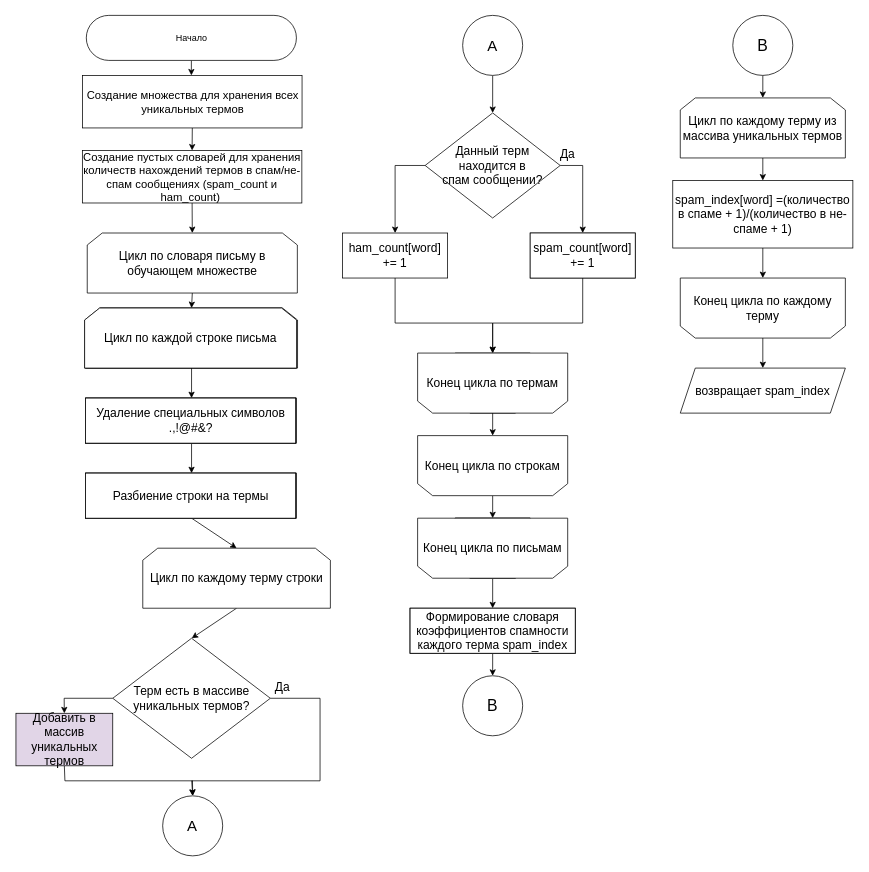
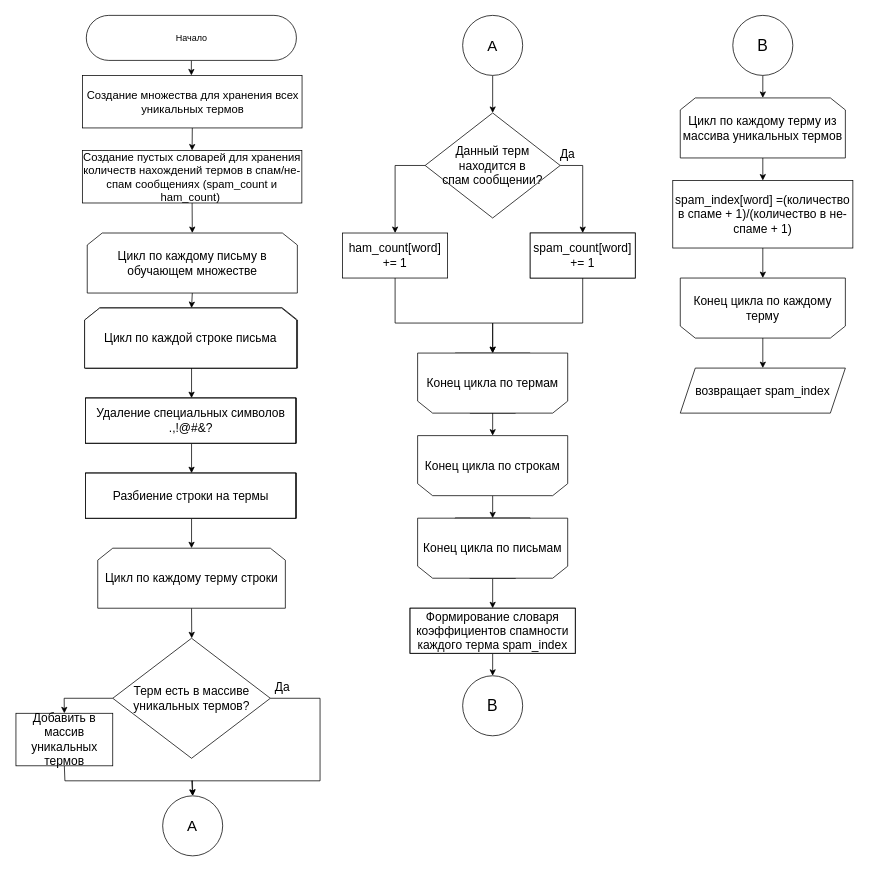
  <mxCell id="0" />
  <mxCell id="1" parent="0" />
  <mxCell id="2" style="edgeStyle=none;html=1;exitX=0.5;exitY=1;exitDx=0;exitDy=0;rounded=0;" parent="1" edge="1"><mxGeometry relative="1" as="geometry"><mxPoint x="566" y="220" as="sourcePoint" /><mxPoint x="526" y="310" as="targetPoint" /><Array as="points"><mxPoint x="526" y="220" /></Array></mxGeometry></mxCell>
  <mxCell id="3" style="edgeStyle=none;html=1;exitX=0.5;exitY=1;exitDx=0;exitDy=0;" parent="1" edge="1"><mxGeometry relative="1" as="geometry"><mxPoint x="254.5" y="80" as="sourcePoint" /><mxPoint x="254.5" y="100" as="targetPoint" /></mxGeometry></mxCell>
  <mxCell id="4" value="Начало" style="rounded=1;whiteSpace=wrap;html=1;arcSize=50;" parent="1" vertex="1"><mxGeometry x="114.5" y="20" width="280" height="60" as="geometry" /></mxCell>
  <mxCell id="5" value="&lt;font style=&quot;font-size: 20px;&quot;&gt;А&lt;/font&gt;" style="ellipse;whiteSpace=wrap;html=1;aspect=fixed;" parent="1" vertex="1"><mxGeometry x="216.25" y="1060" width="80" height="80" as="geometry" /></mxCell>
  <mxCell id="6" style="edgeStyle=none;html=1;exitX=0.5;exitY=1;exitDx=0;exitDy=0;entryX=0.5;entryY=0;entryDx=0;entryDy=0;fontSize=20;" parent="1" source="7" edge="1"><mxGeometry relative="1" as="geometry"><mxPoint x="656" y="150" as="targetPoint" /></mxGeometry></mxCell>
  <mxCell id="7" value="&lt;font style=&quot;font-size: 20px;&quot;&gt;А&lt;/font&gt;" style="ellipse;whiteSpace=wrap;html=1;aspect=fixed;" parent="1" vertex="1"><mxGeometry x="616" y="20" width="80" height="80" as="geometry" /></mxCell>
  <mxCell id="8" style="edgeStyle=none;rounded=0;html=1;exitX=0.5;exitY=1;exitDx=0;exitDy=0;entryX=0.5;entryY=0;entryDx=0;entryDy=0;fontSize=12;" parent="1" source="49" target="32" edge="1"><mxGeometry relative="1" as="geometry"><mxPoint x="256.75" y="290" as="sourcePoint" /></mxGeometry></mxCell>
  <mxCell id="9" style="edgeStyle=none;html=1;exitX=0.5;exitY=1;exitDx=0;exitDy=0;entryX=0.5;entryY=0;entryDx=0;entryDy=0;fontSize=16;" edge="1" parent="1" source="10" target="49"><mxGeometry relative="1" as="geometry" /></mxCell>
  <mxCell id="10" value="Создание множества для хранения всех уникальных термов&lt;br style=&quot;font-size: 15px;&quot;&gt;" style="rounded=0;whiteSpace=wrap;html=1;fontSize=15;" parent="1" vertex="1"><mxGeometry x="109.5" y="100" width="292.5" height="70" as="geometry" /></mxCell>
  <mxCell id="11" style="edgeStyle=none;rounded=0;html=1;exitX=0.5;exitY=1;exitDx=0;exitDy=0;entryX=0.5;entryY=0;entryDx=0;entryDy=0;fontSize=12;" parent="1" source="12" target="14" edge="1"><mxGeometry relative="1" as="geometry" /></mxCell>
  <mxCell id="12" value="Удаление специальных символов .,!@#&amp;amp;?" style="rounded=0;whiteSpace=wrap;html=1;" parent="1" vertex="1"><mxGeometry x="114.75" y="530" width="280" height="60" as="geometry" /></mxCell>
  <mxCell id="13" style="edgeStyle=none;rounded=0;html=1;exitX=0.5;exitY=1;exitDx=0;exitDy=0;entryX=0.5;entryY=0;entryDx=0;entryDy=0;fontSize=12;" parent="1" source="14" target="28" edge="1"><mxGeometry relative="1" as="geometry" /></mxCell>
  <mxCell id="14" value="Разбиение строки на термы" style="rounded=0;whiteSpace=wrap;html=1;" parent="1" vertex="1"><mxGeometry x="114.75" y="630" width="280" height="60" as="geometry" /></mxCell>
  <mxCell id="15" value="" style="endArrow=classic;html=1;exitX=1;exitY=0.5;exitDx=0;exitDy=0;rounded=0;entryX=0.5;entryY=0;entryDx=0;entryDy=0;" parent="1" source="60" target="5" edge="1"><mxGeometry width="50" height="50" relative="1" as="geometry"><mxPoint x="345" y="920" as="sourcePoint" /><mxPoint x="255" y="1160" as="targetPoint" /><Array as="points"><mxPoint x="426" y="930" /><mxPoint x="426" y="1040" /><mxPoint x="255" y="1040" /></Array></mxGeometry></mxCell>
  <mxCell id="16" value="" style="endArrow=classic;html=1;rounded=0;exitX=0;exitY=0.5;exitDx=0;exitDy=0;entryX=0.5;entryY=0;entryDx=0;entryDy=0;" parent="1" source="60" target="61" edge="1"><mxGeometry width="50" height="50" relative="1" as="geometry"><mxPoint x="165" y="920" as="sourcePoint" /><mxPoint x="125" y="1020" as="targetPoint" /><Array as="points"><mxPoint x="85" y="930" /></Array></mxGeometry></mxCell>
  <mxCell id="17" value="" style="endArrow=classic;html=1;rounded=0;exitX=0.5;exitY=1;exitDx=0;exitDy=0;entryX=0.5;entryY=0;entryDx=0;entryDy=0;" parent="1" source="61" target="5" edge="1"><mxGeometry width="50" height="50" relative="1" as="geometry"><mxPoint x="415" y="970" as="sourcePoint" /><mxPoint x="255" y="1160" as="targetPoint" /><Array as="points"><mxPoint x="86" y="1040" /><mxPoint x="256" y="1040" /></Array></mxGeometry></mxCell>
  <mxCell id="18" value="Данный терм &lt;br style=&quot;font-size: 16px;&quot;&gt;находится в &lt;br style=&quot;font-size: 16px;&quot;&gt;спам сообщении?" style="rhombus;whiteSpace=wrap;html=1;fontSize=16;" parent="1" vertex="1"><mxGeometry x="566" y="150" width="180" height="140" as="geometry" /></mxCell>
  <mxCell id="19" value="" style="endArrow=classic;html=1;rounded=0;exitX=1;exitY=0.5;exitDx=0;exitDy=0;" parent="1" source="18" edge="1"><mxGeometry width="50" height="50" relative="1" as="geometry"><mxPoint x="616" y="360" as="sourcePoint" /><mxPoint x="776" y="310" as="targetPoint" /><Array as="points"><mxPoint x="776" y="220" /></Array></mxGeometry></mxCell>
  <mxCell id="20" value="Да" style="text;html=1;strokeColor=none;fillColor=none;align=center;verticalAlign=middle;whiteSpace=wrap;rounded=0;fontSize=16;" parent="1" vertex="1"><mxGeometry x="726" y="190" width="60" height="30" as="geometry" /></mxCell>
  <mxCell id="21" style="edgeStyle=none;rounded=0;html=1;exitX=0.5;exitY=1;exitDx=0;exitDy=0;entryX=0.5;entryY=0;entryDx=0;entryDy=0;" parent="1" source="22" target="26" edge="1"><mxGeometry relative="1" as="geometry"><mxPoint x="656" y="460" as="targetPoint" /><Array as="points"><mxPoint x="776" y="430" /><mxPoint x="656" y="430" /></Array></mxGeometry></mxCell>
  <mxCell id="22" value="spam_count[word] += 1" style="rounded=0;whiteSpace=wrap;html=1;" parent="1" vertex="1"><mxGeometry x="706" y="310" width="140" height="60" as="geometry" /></mxCell>
  <mxCell id="23" style="edgeStyle=none;rounded=0;html=1;exitX=0.5;exitY=1;exitDx=0;exitDy=0;entryX=0.5;entryY=0;entryDx=0;entryDy=0;" parent="1" source="24" target="26" edge="1"><mxGeometry relative="1" as="geometry"><mxPoint x="656" y="460" as="targetPoint" /><Array as="points"><mxPoint x="526" y="430" /><mxPoint x="656" y="430" /></Array></mxGeometry></mxCell>
  <mxCell id="24" value="ham_count[word] += 1" style="rounded=0;whiteSpace=wrap;html=1;fontSize=16;" parent="1" vertex="1"><mxGeometry x="456" y="310" width="140" height="60" as="geometry" /></mxCell>
  <mxCell id="25" style="edgeStyle=none;rounded=0;html=1;exitX=0.5;exitY=1;exitDx=0;exitDy=0;entryX=0.5;entryY=0;entryDx=0;entryDy=0;fontSize=12;" parent="1" source="26" target="34" edge="1"><mxGeometry relative="1" as="geometry" /></mxCell>
  <mxCell id="26" value="Конец цикла по термам" style="shape=loopLimit;whiteSpace=wrap;html=1;size=20;flipV=1;" parent="1" vertex="1"><mxGeometry x="606" y="470" width="100" height="80" as="geometry" /></mxCell>
  <mxCell id="27" style="edgeStyle=none;rounded=0;html=1;exitX=0.5;exitY=1;exitDx=0;exitDy=0;entryX=0.5;entryY=0;entryDx=0;entryDy=0;fontSize=12;" parent="1" source="28" edge="1"><mxGeometry relative="1" as="geometry"><mxPoint x="255" y="850" as="targetPoint" /></mxGeometry></mxCell>
- <mxCell id="28" value="Цикл по каждому терму строки" style="shape=loopLimit;whiteSpace=wrap;html=1;fontSize=16;" parent="1" vertex="1"><mxGeometry x="189.75" y="730" width="250" height="80" as="geometry" /></mxCell>
+ <mxCell id="28" value="Цикл по каждому терму строки" style="shape=loopLimit;whiteSpace=wrap;html=1;fontSize=16;" parent="1" vertex="1"><mxGeometry x="129.75" y="730" width="250" height="80" as="geometry" /></mxCell>
  <mxCell id="29" style="edgeStyle=none;rounded=0;html=1;exitX=0.5;exitY=1;exitDx=0;exitDy=0;entryX=0.5;entryY=0;entryDx=0;entryDy=0;fontSize=12;" parent="1" source="30" target="12" edge="1"><mxGeometry relative="1" as="geometry" /></mxCell>
  <mxCell id="30" value="Цикл по каждой строке письма" style="shape=loopLimit;whiteSpace=wrap;html=1;" parent="1" vertex="1"><mxGeometry x="113.5" y="410" width="282.5" height="80" as="geometry" /></mxCell>
  <mxCell id="31" style="edgeStyle=none;rounded=0;html=1;exitX=0.5;exitY=1;exitDx=0;exitDy=0;entryX=0.5;entryY=0;entryDx=0;entryDy=0;fontSize=12;" parent="1" source="32" target="30" edge="1"><mxGeometry relative="1" as="geometry" /></mxCell>
- <mxCell id="32" value="Цикл по словаря письму в обучающем множестве" style="shape=loopLimit;whiteSpace=wrap;html=1;fontSize=16;" parent="1" vertex="1"><mxGeometry x="115.75" y="310" width="280" height="80" as="geometry" /></mxCell>
+ <mxCell id="32" value="Цикл по каждому письму в обучающем множестве" style="shape=loopLimit;whiteSpace=wrap;html=1;fontSize=16;" parent="1" vertex="1"><mxGeometry x="115.75" y="310" width="280" height="80" as="geometry" /></mxCell>
  <mxCell id="33" style="edgeStyle=none;rounded=0;html=1;exitX=0.5;exitY=1;exitDx=0;exitDy=0;entryX=0.5;entryY=0;entryDx=0;entryDy=0;fontSize=12;" parent="1" source="34" target="36" edge="1"><mxGeometry relative="1" as="geometry" /></mxCell>
  <mxCell id="34" value="Конец цикла по строкам" style="shape=loopLimit;whiteSpace=wrap;html=1;flipV=1;fontSize=16;" parent="1" vertex="1"><mxGeometry x="556" y="580" width="200" height="80" as="geometry" /></mxCell>
  <mxCell id="35" style="edgeStyle=none;rounded=0;html=1;exitX=0.5;exitY=1;exitDx=0;exitDy=0;entryX=0.5;entryY=0;entryDx=0;entryDy=0;fontSize=12;" parent="1" source="36" target="38" edge="1"><mxGeometry relative="1" as="geometry" /></mxCell>
  <mxCell id="36" value="Конец цикла по письмам" style="shape=loopLimit;whiteSpace=wrap;html=1;flipV=1;" parent="1" vertex="1"><mxGeometry x="606" y="690" width="100" height="80" as="geometry" /></mxCell>
  <mxCell id="37" style="edgeStyle=none;rounded=0;html=1;exitX=0.5;exitY=1;exitDx=0;exitDy=0;entryX=0.5;entryY=0;entryDx=0;entryDy=0;fontSize=12;" parent="1" source="38" target="39" edge="1"><mxGeometry relative="1" as="geometry" /></mxCell>
  <mxCell id="38" value="Формирование словаря коэффициентов спамности каждого терма spam_index" style="rounded=0;whiteSpace=wrap;html=1;" parent="1" vertex="1"><mxGeometry x="546" y="810" width="220" height="60" as="geometry" /></mxCell>
  <mxCell id="39" value="&lt;font style=&quot;font-size: 21px;&quot;&gt;В&lt;/font&gt;" style="ellipse;whiteSpace=wrap;html=1;aspect=fixed;" parent="1" vertex="1"><mxGeometry x="616" y="900" width="80" height="80" as="geometry" /></mxCell>
  <mxCell id="40" style="edgeStyle=none;rounded=0;html=1;exitX=0.5;exitY=1;exitDx=0;exitDy=0;entryX=0.5;entryY=0;entryDx=0;entryDy=0;fontSize=12;" parent="1" source="41" target="43" edge="1"><mxGeometry relative="1" as="geometry" /></mxCell>
  <mxCell id="41" value="&lt;font style=&quot;font-size: 21px;&quot;&gt;В&lt;/font&gt;" style="ellipse;whiteSpace=wrap;html=1;aspect=fixed;" parent="1" vertex="1"><mxGeometry x="976" y="20" width="80" height="80" as="geometry" /></mxCell>
  <mxCell id="42" style="edgeStyle=none;rounded=0;html=1;exitX=0.5;exitY=1;exitDx=0;exitDy=0;entryX=0.5;entryY=0;entryDx=0;entryDy=0;fontSize=12;" parent="1" source="43" edge="1"><mxGeometry relative="1" as="geometry"><mxPoint x="1016" y="240" as="targetPoint" /></mxGeometry></mxCell>
  <mxCell id="43" value="Цикл по каждому терму из массива уникальных термов" style="shape=loopLimit;whiteSpace=wrap;html=1;fontSize=16;" parent="1" vertex="1"><mxGeometry x="906" y="130" width="220" height="80" as="geometry" /></mxCell>
  <mxCell id="44" style="edgeStyle=none;rounded=0;html=1;exitX=0.5;exitY=1;exitDx=0;exitDy=0;fontSize=12;" parent="1" source="45" edge="1"><mxGeometry relative="1" as="geometry"><mxPoint x="1016" y="490" as="targetPoint" /></mxGeometry></mxCell>
  <mxCell id="45" value="Конец цикла по каждому терму" style="shape=loopLimit;whiteSpace=wrap;html=1;fontSize=16;flipV=1;" parent="1" vertex="1"><mxGeometry x="906" y="370" width="220" height="80" as="geometry" /></mxCell>
  <mxCell id="46" style="edgeStyle=none;rounded=0;html=1;exitX=0.5;exitY=1;exitDx=0;exitDy=0;entryX=0.5;entryY=0;entryDx=0;entryDy=0;fontSize=12;" parent="1" source="47" target="45" edge="1"><mxGeometry relative="1" as="geometry" /></mxCell>
  <mxCell id="47" value="spam_index[word] =(количество в спаме + 1)/(количество в не-спаме + 1)" style="rounded=0;whiteSpace=wrap;html=1;labelBackgroundColor=none;fontSize=16;" parent="1" vertex="1"><mxGeometry x="896" y="240" width="240" height="90" as="geometry" /></mxCell>
  <mxCell id="48" value="&lt;span style=&quot;font-size: 16px;&quot;&gt;возвращает spam_index&lt;/span&gt;" style="shape=parallelogram;perimeter=parallelogramPerimeter;whiteSpace=wrap;html=1;fixedSize=1;fontSize=16;" parent="1" vertex="1"><mxGeometry x="906" y="490" width="220" height="60" as="geometry" /></mxCell>
  <mxCell id="49" value="Создание пустых словарей для хранения количеств нахождений термов в спам/не-спам сообщениях (spam_count и ham_count)&amp;nbsp;" style="rounded=0;whiteSpace=wrap;html=1;fontSize=15;" vertex="1" parent="1"><mxGeometry x="109.25" y="200" width="292.5" height="70" as="geometry" /></mxCell>
  <mxCell id="50" value="Цикл по каждой строке письма" style="shape=loopLimit;whiteSpace=wrap;html=1;" vertex="1" parent="1"><mxGeometry x="112.25" y="410" width="282.5" height="80" as="geometry" /></mxCell>
  <mxCell id="51" value="Удаление специальных символов .,!@#&amp;amp;?" style="rounded=0;whiteSpace=wrap;html=1;" vertex="1" parent="1"><mxGeometry x="113.5" y="530" width="280" height="60" as="geometry" /></mxCell>
  <mxCell id="52" value="Разбиение строки на термы" style="rounded=0;whiteSpace=wrap;html=1;" vertex="1" parent="1"><mxGeometry x="113.5" y="630" width="280" height="60" as="geometry" /></mxCell>
  <mxCell id="53" value="Цикл по каждой строке письма" style="shape=loopLimit;whiteSpace=wrap;html=1;fontSize=16;" vertex="1" parent="1"><mxGeometry x="112.25" y="410" width="282.5" height="80" as="geometry" /></mxCell>
  <mxCell id="54" value="Удаление специальных символов .,!@#&amp;amp;?" style="rounded=0;whiteSpace=wrap;html=1;" vertex="1" parent="1"><mxGeometry x="113.5" y="530" width="280" height="60" as="geometry" /></mxCell>
  <mxCell id="55" value="Разбиение строки на термы" style="rounded=0;whiteSpace=wrap;html=1;" vertex="1" parent="1"><mxGeometry x="113.5" y="630" width="280" height="60" as="geometry" /></mxCell>
  <mxCell id="56" value="Формирование словаря коэффициентов спамности каждого терма spam_index" style="rounded=0;whiteSpace=wrap;html=1;" vertex="1" parent="1"><mxGeometry x="546" y="810" width="220" height="60" as="geometry" /></mxCell>
  <mxCell id="57" value="Конец цикла по письмам" style="shape=loopLimit;whiteSpace=wrap;html=1;flipV=1;" vertex="1" parent="1"><mxGeometry x="606" y="690" width="100" height="80" as="geometry" /></mxCell>
  <mxCell id="58" value="Удаление специальных символов .,!@#&amp;amp;?" style="rounded=0;whiteSpace=wrap;html=1;fontSize=16;" vertex="1" parent="1"><mxGeometry x="113.5" y="530" width="280" height="60" as="geometry" /></mxCell>
  <mxCell id="59" value="Разбиение строки на термы" style="rounded=0;whiteSpace=wrap;html=1;fontSize=16;" vertex="1" parent="1"><mxGeometry x="113.5" y="630" width="280" height="60" as="geometry" /></mxCell>
  <mxCell id="60" value="Терм есть в массиве уникальных термов?" style="rhombus;whiteSpace=wrap;html=1;fontSize=16;" vertex="1" parent="1"><mxGeometry x="149.75" y="850" width="210" height="160" as="geometry" /></mxCell>
- <mxCell id="61" value="Добавить в массив уникальных термов" style="rounded=0;whiteSpace=wrap;html=1;fontSize=16;fillColor=#e1d5e7;" vertex="1" parent="1"><mxGeometry x="20.75" y="950" width="129" height="70" as="geometry" /></mxCell>
+ <mxCell id="61" value="Добавить в массив уникальных термов" style="rounded=0;whiteSpace=wrap;html=1;fontSize=16;" vertex="1" parent="1"><mxGeometry x="20.75" y="950" width="129" height="70" as="geometry" /></mxCell>
  <mxCell id="62" value="Да" style="text;html=1;strokeColor=none;fillColor=none;align=center;verticalAlign=middle;whiteSpace=wrap;rounded=0;fontSize=16;" vertex="1" parent="1"><mxGeometry x="346" y="900" width="60" height="30" as="geometry" /></mxCell>
  <mxCell id="63" value="Формирование словаря коэффициентов спамности каждого терма spam_index" style="rounded=0;whiteSpace=wrap;html=1;fontSize=16;" vertex="1" parent="1"><mxGeometry x="546" y="810" width="220" height="60" as="geometry" /></mxCell>
  <mxCell id="64" value="Конец цикла по письмам" style="shape=loopLimit;whiteSpace=wrap;html=1;flipV=1;fontSize=16;" vertex="1" parent="1"><mxGeometry x="556" y="690" width="200" height="80" as="geometry" /></mxCell>
  <mxCell id="65" value="Конец цикла по термам" style="shape=loopLimit;whiteSpace=wrap;html=1;size=20;flipV=1;fontSize=16;" vertex="1" parent="1"><mxGeometry x="556" y="470" width="200" height="80" as="geometry" /></mxCell>
  <mxCell id="66" value="spam_count[word] += 1" style="rounded=0;whiteSpace=wrap;html=1;fontSize=16;" vertex="1" parent="1"><mxGeometry x="706" y="310" width="140" height="60" as="geometry" /></mxCell>
